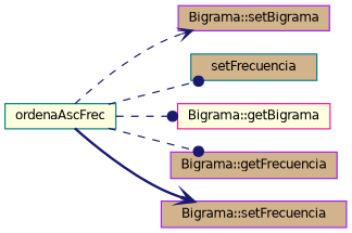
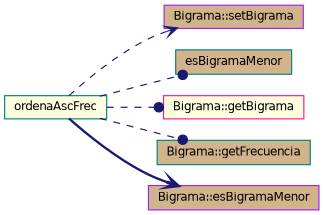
  digraph {
    rankdir=LR
    node [color=purple fillcolor=tan fontname=Helvetica fontsize=10 shape=record style=filled]
    edge [arrowhead=dot color=midnightblue fontname=Helvetica fontsize=10 labelfontname=Helvetica labelfontsize=10 style=dashed]
    n1 [color=teal fillcolor=lightyellow fontcolor=black height=0.2 label=ordenaAscFrec width=0.4]
    n2 [height=0.2 label="Bigrama::setBigrama" width=0.4]
-   n3 [color=teal height=0.2 label=setFrecuencia width=0.4]
+   n3 [color=teal height=0.2 label=esBigramaMenor width=0.4]
    n4 [color=deeppink fillcolor=lightyellow height=0.2 label="Bigrama::getBigrama" width=0.4]
-   n5 [height=0.2 label="Bigrama::getFrecuencia" width=0.4]
-   n6 [height=0.2 label="Bigrama::setFrecuencia" width=0.4]
+   n5 [color=teal height=0.2 label="Bigrama::getFrecuencia" width=0.4]
+   n6 [height=0.2 label="Bigrama::esBigramaMenor" width=0.4]
    n1 -> n2 [arrowhead=vee]
    n1 -> n3
    n1 -> n4
    n1 -> n5
    n1 -> n6 [arrowhead=vee style=bold]
  }
